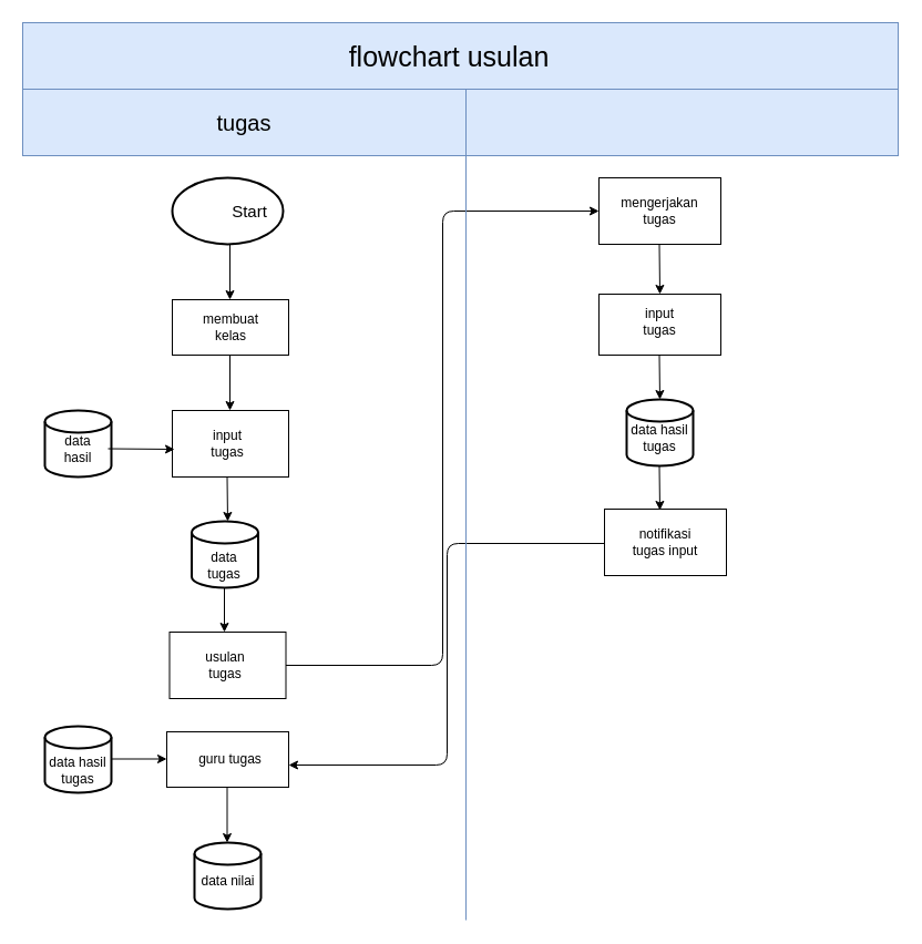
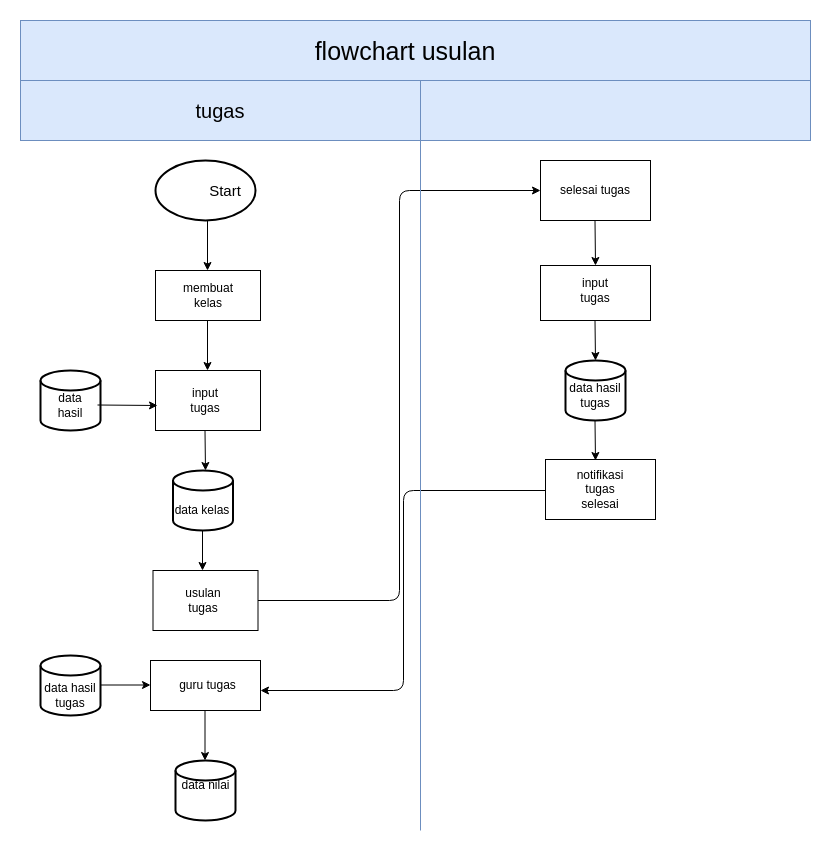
  <mxCell id="0" />
  <mxCell id="1" parent="0" />
  <mxCell id="2" value="" style="rounded=0;whiteSpace=wrap;html=1;fillColor=#dae8fc;strokeColor=#6c8ebf;" vertex="1" parent="1"><mxGeometry x="20" y="20" width="790" height="60" as="geometry" /></mxCell>
  <mxCell id="3" value="&lt;font style=&quot;font-size: 25px&quot;&gt;flowchart usulan&lt;/font&gt;" style="text;html=1;strokeColor=none;fillColor=none;align=center;verticalAlign=middle;whiteSpace=wrap;rounded=0;" vertex="1" parent="1"><mxGeometry x="265" y="30" width="280" height="40" as="geometry" /></mxCell>
  <mxCell id="4" value="" style="rounded=0;whiteSpace=wrap;html=1;fillColor=#dae8fc;strokeColor=#6c8ebf;" vertex="1" parent="1"><mxGeometry x="20" y="80" width="400" height="60" as="geometry" /></mxCell>
  <mxCell id="5" value="&lt;font style=&quot;font-size: 20px&quot;&gt;tugas&lt;/font&gt;" style="text;html=1;strokeColor=none;fillColor=none;align=center;verticalAlign=middle;whiteSpace=wrap;rounded=0;" vertex="1" parent="1"><mxGeometry x="180" y="95" width="80" height="30" as="geometry" /></mxCell>
  <mxCell id="6" value="" style="rounded=0;whiteSpace=wrap;html=1;fillColor=#dae8fc;strokeColor=#6c8ebf;" vertex="1" parent="1"><mxGeometry x="420" y="80" width="390" height="60" as="geometry" /></mxCell>
  <mxCell id="7" value="" style="strokeWidth=2;html=1;shape=mxgraph.flowchart.start_1;whiteSpace=wrap;" vertex="1" parent="1"><mxGeometry x="155" y="160" width="100" height="60" as="geometry" /></mxCell>
  <mxCell id="8" value="&lt;font style=&quot;font-size: 15px&quot;&gt;Start&lt;/font&gt;" style="text;html=1;strokeColor=none;fillColor=none;align=center;verticalAlign=middle;whiteSpace=wrap;rounded=0;" vertex="1" parent="1"><mxGeometry x="200" y="175" width="50" height="30" as="geometry" /></mxCell>
  <mxCell id="9" value="" style="rounded=0;whiteSpace=wrap;html=1;" vertex="1" parent="1"><mxGeometry x="155" y="270" width="105" height="50" as="geometry" /></mxCell>
  <mxCell id="10" value="membuat kelas" style="text;html=1;strokeColor=none;fillColor=none;align=center;verticalAlign=middle;whiteSpace=wrap;rounded=0;" vertex="1" parent="1"><mxGeometry x="172.5" y="275" width="70" height="40" as="geometry" /></mxCell>
  <mxCell id="11" value="" style="endArrow=classic;html=1;" edge="1" parent="1"><mxGeometry width="50" height="50" relative="1" as="geometry"><mxPoint x="207" y="220" as="sourcePoint" /><mxPoint x="207" y="270" as="targetPoint" /></mxGeometry></mxCell>
  <mxCell id="12" value="" style="rounded=0;whiteSpace=wrap;html=1;" vertex="1" parent="1"><mxGeometry x="155" y="370" width="105" height="60" as="geometry" /></mxCell>
  <mxCell id="13" value="input tugas" style="text;html=1;strokeColor=none;fillColor=none;align=center;verticalAlign=middle;whiteSpace=wrap;rounded=0;" vertex="1" parent="1"><mxGeometry x="175" y="380" width="60" height="40" as="geometry" /></mxCell>
  <mxCell id="14" value="" style="endArrow=classic;html=1;" edge="1" parent="1"><mxGeometry width="50" height="50" relative="1" as="geometry"><mxPoint x="207" y="320" as="sourcePoint" /><mxPoint x="207" y="370" as="targetPoint" /></mxGeometry></mxCell>
  <mxCell id="15" value="" style="strokeWidth=2;html=1;shape=mxgraph.flowchart.database;whiteSpace=wrap;" vertex="1" parent="1"><mxGeometry x="40" y="370" width="60" height="60" as="geometry" /></mxCell>
  <mxCell id="16" value="data hasil" style="text;html=1;strokeColor=none;fillColor=none;align=center;verticalAlign=middle;whiteSpace=wrap;rounded=0;" vertex="1" parent="1"><mxGeometry x="45" y="390" width="50" height="30" as="geometry" /></mxCell>
  <mxCell id="17" value="" style="endArrow=classic;html=1;" edge="1" parent="1"><mxGeometry width="50" height="50" relative="1" as="geometry"><mxPoint x="97" y="404.5" as="sourcePoint" /><mxPoint x="157" y="405" as="targetPoint" /></mxGeometry></mxCell>
  <mxCell id="18" value="" style="strokeWidth=2;html=1;shape=mxgraph.flowchart.database;whiteSpace=wrap;" vertex="1" parent="1"><mxGeometry x="172.5" y="470" width="60" height="60" as="geometry" /></mxCell>
- <mxCell id="19" value="data tugas" style="text;html=1;strokeColor=none;fillColor=none;align=center;verticalAlign=middle;whiteSpace=wrap;rounded=0;" vertex="1" parent="1"><mxGeometry x="172.5" y="490" width="57.5" height="40" as="geometry" /></mxCell>
+ <mxCell id="19" value="data kelas" style="text;html=1;strokeColor=none;fillColor=none;align=center;verticalAlign=middle;whiteSpace=wrap;rounded=0;" vertex="1" parent="1"><mxGeometry x="172.5" y="490" width="57.5" height="40" as="geometry" /></mxCell>
  <mxCell id="20" value="" style="endArrow=classic;html=1;" edge="1" parent="1"><mxGeometry width="50" height="50" relative="1" as="geometry"><mxPoint x="204.5" y="430" as="sourcePoint" /><mxPoint x="205" y="470" as="targetPoint" /></mxGeometry></mxCell>
  <mxCell id="21" value="" style="rounded=0;whiteSpace=wrap;html=1;" vertex="1" parent="1"><mxGeometry x="152.5" y="570" width="105" height="60" as="geometry" /></mxCell>
  <mxCell id="22" value="usulan tugas" style="text;html=1;strokeColor=none;fillColor=none;align=center;verticalAlign=middle;whiteSpace=wrap;rounded=0;" vertex="1" parent="1"><mxGeometry x="172.5" y="580" width="60" height="40" as="geometry" /></mxCell>
  <mxCell id="23" value="" style="endArrow=classic;html=1;" edge="1" parent="1"><mxGeometry width="50" height="50" relative="1" as="geometry"><mxPoint x="202" y="530" as="sourcePoint" /><mxPoint x="202" y="570" as="targetPoint" /></mxGeometry></mxCell>
  <mxCell id="24" value="" style="edgeStyle=elbowEdgeStyle;elbow=horizontal;endArrow=classic;html=1;" edge="1" parent="1"><mxGeometry width="50" height="50" relative="1" as="geometry"><mxPoint x="257.5" y="600" as="sourcePoint" /><mxPoint x="540" y="190" as="targetPoint" /></mxGeometry></mxCell>
  <mxCell id="25" value="" style="rounded=0;whiteSpace=wrap;html=1;" vertex="1" parent="1"><mxGeometry x="540" y="160" width="110" height="60" as="geometry" /></mxCell>
- <mxCell id="26" value="mengerjakan tugas" style="text;html=1;strokeColor=none;fillColor=none;align=center;verticalAlign=middle;whiteSpace=wrap;rounded=0;" vertex="1" parent="1"><mxGeometry x="545" y="175" width="100" height="30" as="geometry" /></mxCell>
+ <mxCell id="26" value="selesai tugas" style="text;html=1;strokeColor=none;fillColor=none;align=center;verticalAlign=middle;whiteSpace=wrap;rounded=0;" vertex="1" parent="1"><mxGeometry x="545" y="175" width="100" height="30" as="geometry" /></mxCell>
  <mxCell id="27" value="" style="rounded=0;whiteSpace=wrap;html=1;" vertex="1" parent="1"><mxGeometry x="540" y="265" width="110" height="55" as="geometry" /></mxCell>
  <mxCell id="28" value="input tugas" style="text;html=1;strokeColor=none;fillColor=none;align=center;verticalAlign=middle;whiteSpace=wrap;rounded=0;" vertex="1" parent="1"><mxGeometry x="565" y="275" width="60" height="30" as="geometry" /></mxCell>
  <mxCell id="29" value="" style="endArrow=classic;html=1;" edge="1" parent="1"><mxGeometry width="50" height="50" relative="1" as="geometry"><mxPoint x="594.5" y="220" as="sourcePoint" /><mxPoint x="595" y="265" as="targetPoint" /></mxGeometry></mxCell>
  <mxCell id="30" value="" style="strokeWidth=2;html=1;shape=mxgraph.flowchart.database;whiteSpace=wrap;" vertex="1" parent="1"><mxGeometry x="565" y="360" width="60" height="60" as="geometry" /></mxCell>
  <mxCell id="31" value="data hasil tugas" style="text;html=1;strokeColor=none;fillColor=none;align=center;verticalAlign=middle;whiteSpace=wrap;rounded=0;" vertex="1" parent="1"><mxGeometry x="565" y="370" width="60" height="50" as="geometry" /></mxCell>
  <mxCell id="32" value="" style="endArrow=classic;html=1;" edge="1" parent="1"><mxGeometry width="50" height="50" relative="1" as="geometry"><mxPoint x="594.5" y="320" as="sourcePoint" /><mxPoint x="595" y="360" as="targetPoint" /></mxGeometry></mxCell>
  <mxCell id="33" value="" style="rounded=0;whiteSpace=wrap;html=1;" vertex="1" parent="1"><mxGeometry x="545" y="459" width="110" height="60" as="geometry" /></mxCell>
- <mxCell id="34" value="notifikasi tugas input" style="text;html=1;strokeColor=none;fillColor=none;align=center;verticalAlign=middle;whiteSpace=wrap;rounded=0;" vertex="1" parent="1"><mxGeometry x="565" y="464" width="70" height="50" as="geometry" /></mxCell>
+ <mxCell id="34" value="notifikasi tugas selesai" style="text;html=1;strokeColor=none;fillColor=none;align=center;verticalAlign=middle;whiteSpace=wrap;rounded=0;" vertex="1" parent="1"><mxGeometry x="565" y="464" width="70" height="50" as="geometry" /></mxCell>
  <mxCell id="35" value="" style="endArrow=classic;html=1;" edge="1" parent="1"><mxGeometry width="50" height="50" relative="1" as="geometry"><mxPoint x="594.5" y="420" as="sourcePoint" /><mxPoint x="595" y="460" as="targetPoint" /></mxGeometry></mxCell>
  <mxCell id="36" value="" style="edgeStyle=elbowEdgeStyle;elbow=horizontal;endArrow=classic;html=1;" edge="1" parent="1"><mxGeometry width="50" height="50" relative="1" as="geometry"><mxPoint x="545" y="490" as="sourcePoint" /><mxPoint x="260" y="690" as="targetPoint" /></mxGeometry></mxCell>
  <mxCell id="37" value="" style="rounded=0;whiteSpace=wrap;html=1;" vertex="1" parent="1"><mxGeometry x="150" y="660" width="110" height="50" as="geometry" /></mxCell>
  <mxCell id="38" value="guru tugas" style="text;html=1;strokeColor=none;fillColor=none;align=center;verticalAlign=middle;whiteSpace=wrap;rounded=0;" vertex="1" parent="1"><mxGeometry x="175" y="667.5" width="65" height="35" as="geometry" /></mxCell>
  <mxCell id="39" value="" style="strokeWidth=2;html=1;shape=mxgraph.flowchart.database;whiteSpace=wrap;" vertex="1" parent="1"><mxGeometry x="40" y="655" width="60" height="60" as="geometry" /></mxCell>
  <mxCell id="40" value="data hasil tugas" style="text;html=1;strokeColor=none;fillColor=none;align=center;verticalAlign=middle;whiteSpace=wrap;rounded=0;" vertex="1" parent="1"><mxGeometry x="30" y="680" width="80" height="30" as="geometry" /></mxCell>
  <mxCell id="41" value="" style="endArrow=classic;html=1;" edge="1" parent="1"><mxGeometry width="50" height="50" relative="1" as="geometry"><mxPoint x="100" y="684.5" as="sourcePoint" /><mxPoint x="150" y="684.5" as="targetPoint" /></mxGeometry></mxCell>
  <mxCell id="42" value="" style="strokeWidth=2;html=1;shape=mxgraph.flowchart.database;whiteSpace=wrap;" vertex="1" parent="1"><mxGeometry x="175" y="760" width="60" height="60" as="geometry" /></mxCell>
- <mxCell id="43" value="data nilai" style="text;html=1;strokeColor=none;fillColor=none;align=center;verticalAlign=middle;whiteSpace=wrap;rounded=0;" vertex="1" parent="1"><mxGeometry x="177.5" y="780" width="55" height="30" as="geometry" /></mxCell>
+ <mxCell id="43" value="data nilai" style="text;html=1;strokeColor=none;fillColor=none;align=center;verticalAlign=middle;whiteSpace=wrap;rounded=0;" vertex="1" parent="1"><mxGeometry x="177.5" y="770" width="55" height="30" as="geometry" /></mxCell>
  <mxCell id="44" value="" style="endArrow=classic;html=1;" edge="1" parent="1"><mxGeometry width="50" height="50" relative="1" as="geometry"><mxPoint x="204.5" y="710" as="sourcePoint" /><mxPoint x="204.5" y="760" as="targetPoint" /></mxGeometry></mxCell>
  <mxCell id="45" value="" style="endArrow=none;html=1;fillColor=#dae8fc;strokeColor=#6c8ebf;" edge="1" parent="1"><mxGeometry width="50" height="50" relative="1" as="geometry"><mxPoint x="420" y="830" as="sourcePoint" /><mxPoint x="420" y="140" as="targetPoint" /></mxGeometry></mxCell>
